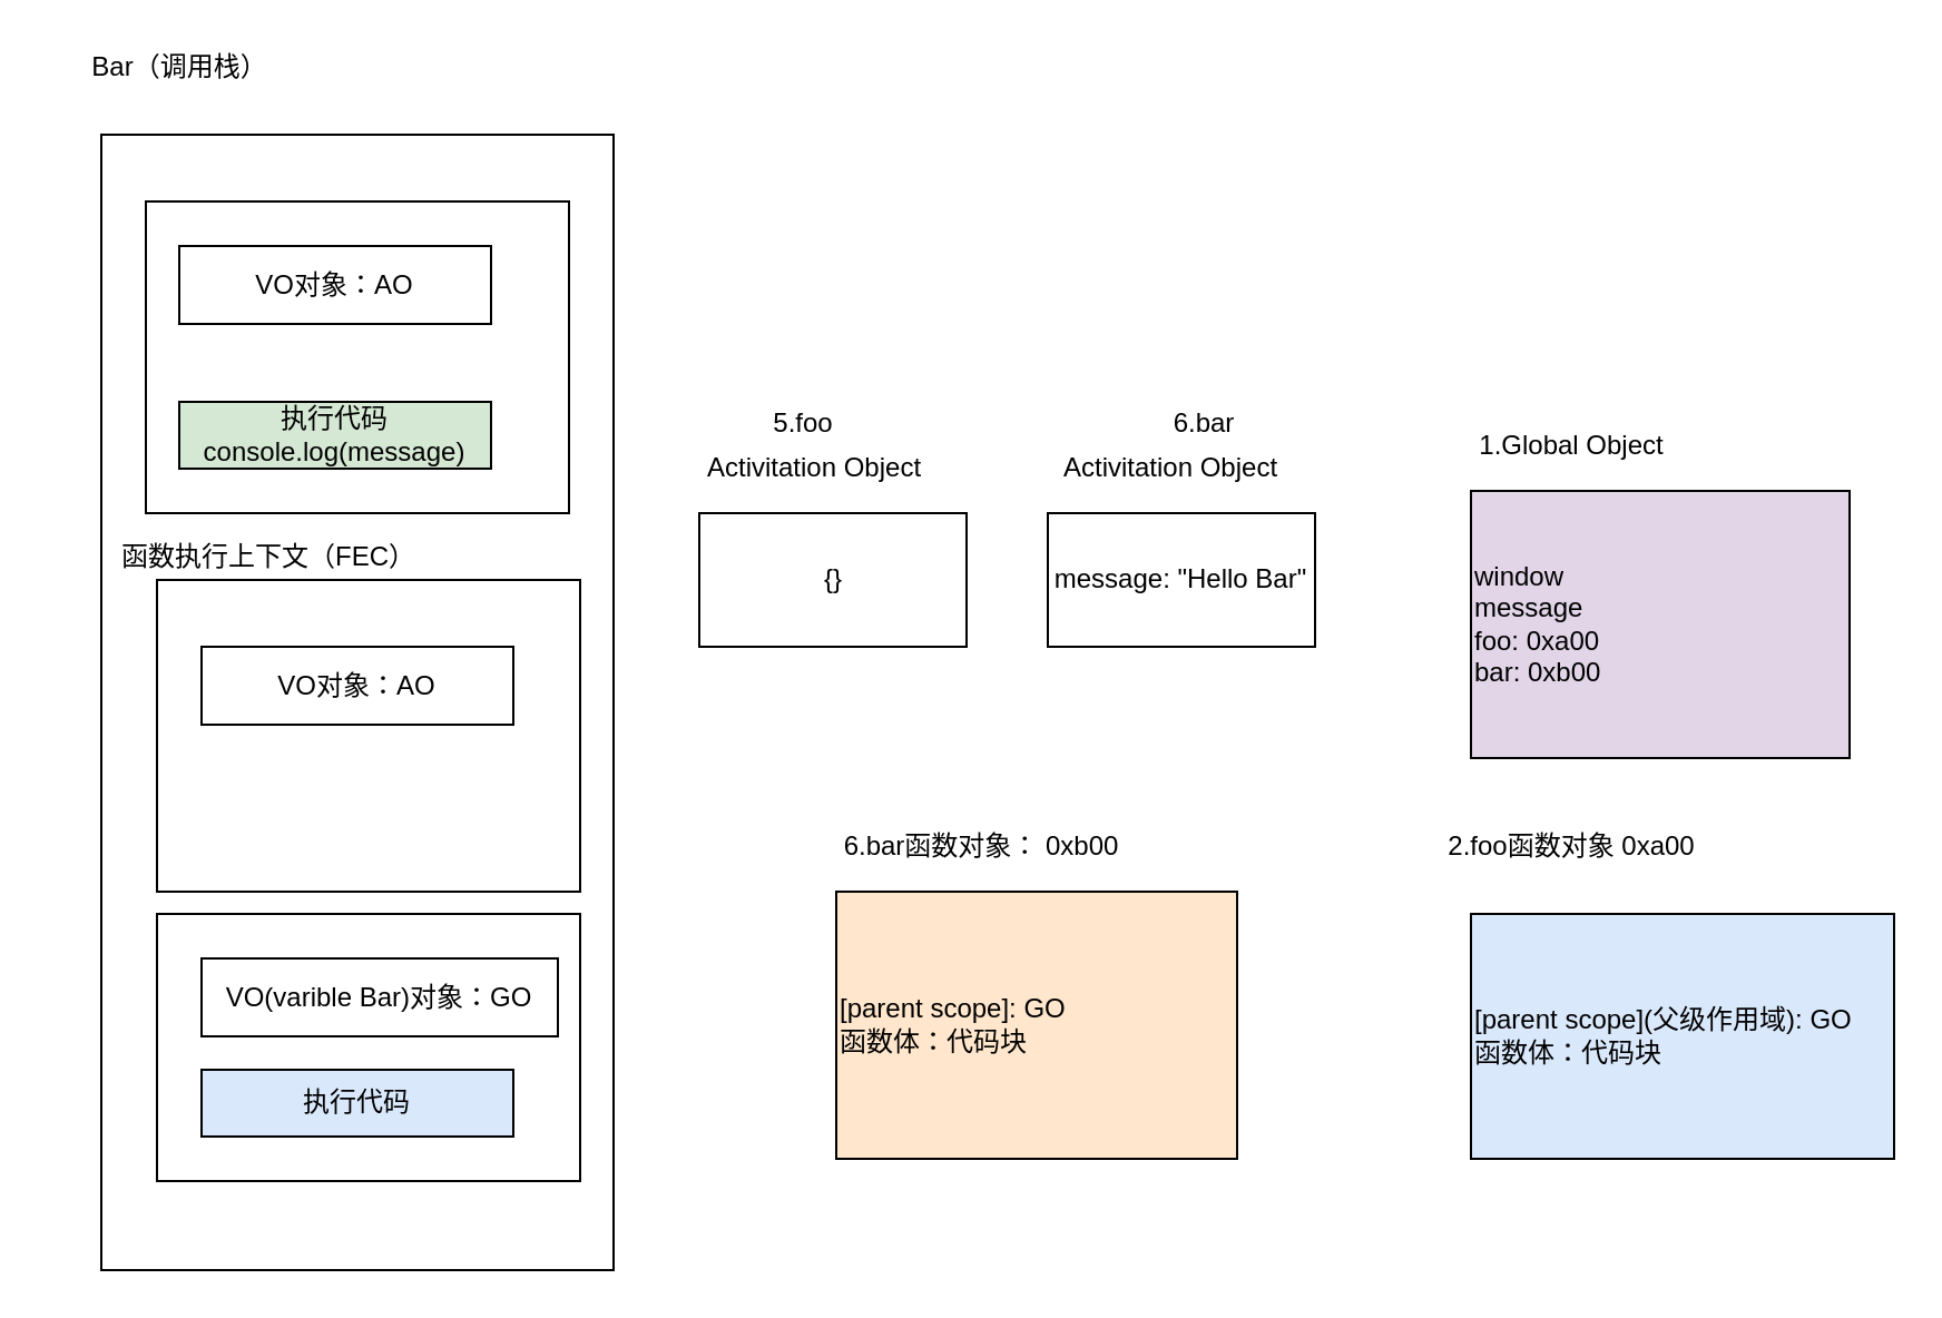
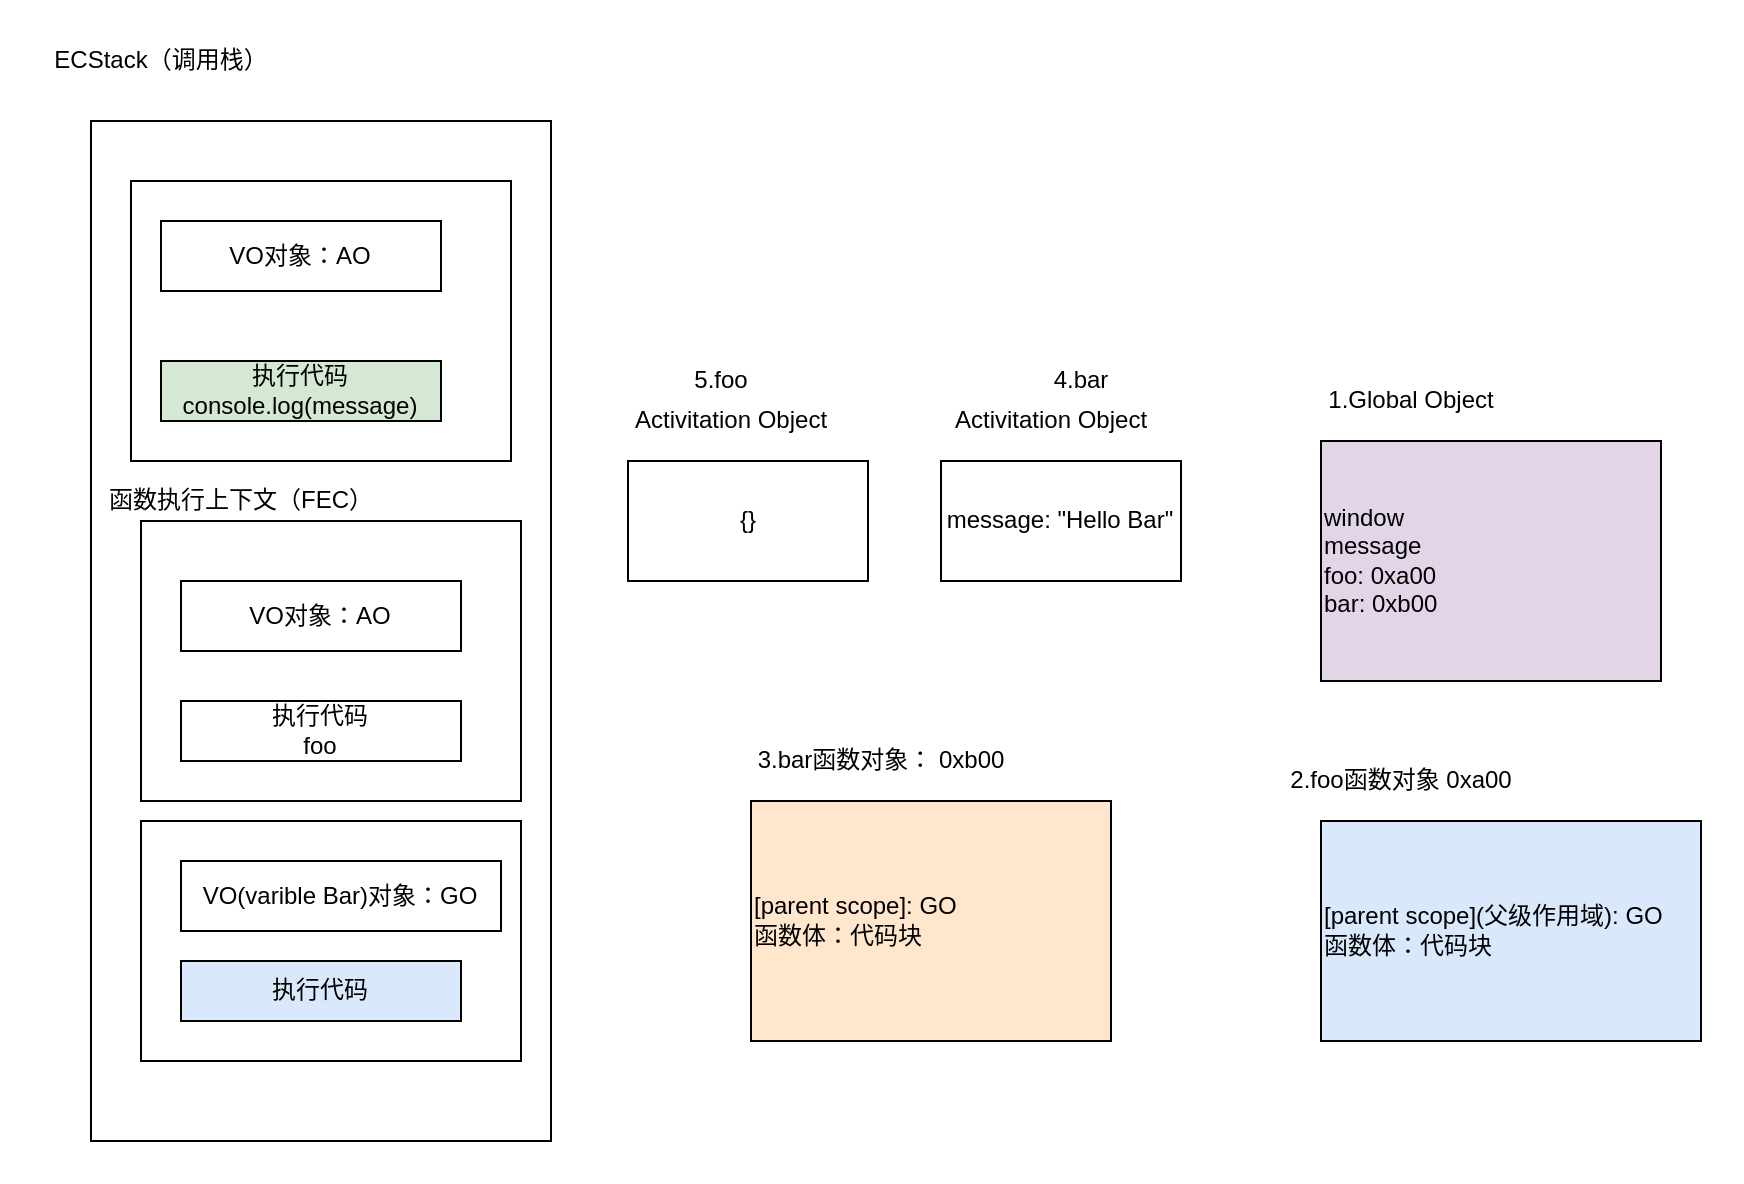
  <mxCell id="0" />
  <mxCell id="1" parent="0" />
  <mxCell id="2" value="" style="rounded=0;whiteSpace=wrap;html=1;" parent="1" vertex="1"><mxGeometry x="45" y="60" width="230" height="510" as="geometry" /></mxCell>
  <mxCell id="3" value="" style="rounded=0;whiteSpace=wrap;html=1;" parent="1" vertex="1"><mxGeometry x="70" y="410" width="190" height="120" as="geometry" /></mxCell>
- <mxCell id="4" value="Bar（调用栈）" style="text;html=1;align=center;verticalAlign=middle;resizable=0;points=[];autosize=1;strokeColor=none;fillColor=none;" parent="1" vertex="1"><mxGeometry x="20" y="20" width="120" height="20" as="geometry" /></mxCell>
+ <mxCell id="4" value="ECStack（调用栈）" style="text;html=1;align=center;verticalAlign=middle;resizable=0;points=[];autosize=1;strokeColor=none;fillColor=none;" parent="1" vertex="1"><mxGeometry x="20" y="20" width="120" height="20" as="geometry" /></mxCell>
  <mxCell id="5" value="VO(varible Bar)对象：GO" style="rounded=0;whiteSpace=wrap;html=1;" parent="1" vertex="1"><mxGeometry x="90" y="430" width="160" height="35" as="geometry" /></mxCell>
  <mxCell id="6" value="window&lt;br&gt;message&lt;br&gt;foo: 0xa00&lt;br&gt;bar: 0xb00" style="rounded=0;whiteSpace=wrap;html=1;align=left;fillColor=#e1d5e7;" parent="1" vertex="1"><mxGeometry x="660" y="220" width="170" height="120" as="geometry" /></mxCell>
  <mxCell id="7" value="1.Global Object" style="text;html=1;align=center;verticalAlign=middle;resizable=0;points=[];autosize=1;strokeColor=none;fillColor=none;" parent="1" vertex="1"><mxGeometry x="655" y="190" width="100" height="20" as="geometry" /></mxCell>
  <mxCell id="8" value="[parent scope](父级作用域): GO&lt;br&gt;函数体：代码块" style="rounded=0;whiteSpace=wrap;html=1;align=left;fillColor=#dae8fc;" parent="1" vertex="1"><mxGeometry x="660" y="410" width="190" height="110" as="geometry" /></mxCell>
- <mxCell id="9" value="2.foo函数对象 0xa00" style="text;html=1;align=center;verticalAlign=middle;resizable=0;points=[];autosize=1;strokeColor=none;fillColor=none;" parent="1" vertex="1"><mxGeometry x="640" y="370" width="130" height="20" as="geometry" /></mxCell>
+ <mxCell id="9" value="2.foo函数对象 0xa00" style="text;html=1;align=center;verticalAlign=middle;resizable=0;points=[];autosize=1;strokeColor=none;fillColor=none;" parent="1" vertex="1"><mxGeometry x="635" y="380" width="130" height="20" as="geometry" /></mxCell>
  <mxCell id="10" value="[parent scope]: GO&lt;br&gt;函数体：代码块" style="whiteSpace=wrap;html=1;align=left;fillColor=#ffe6cc;" parent="1" vertex="1"><mxGeometry x="375" y="400" width="180" height="120" as="geometry" /></mxCell>
- <mxCell id="11" value="6.bar函数对象： 0xb00" style="text;html=1;align=center;verticalAlign=middle;resizable=0;points=[];autosize=1;strokeColor=none;fillColor=none;" parent="1" vertex="1"><mxGeometry x="370" y="370" width="140" height="20" as="geometry" /></mxCell>
+ <mxCell id="11" value="3.bar函数对象： 0xb00" style="text;html=1;align=center;verticalAlign=middle;resizable=0;points=[];autosize=1;strokeColor=none;fillColor=none;" parent="1" vertex="1"><mxGeometry x="370" y="370" width="140" height="20" as="geometry" /></mxCell>
  <mxCell id="12" value="执行代码" style="rounded=0;whiteSpace=wrap;html=1;fillColor=#dae8fc;" parent="1" vertex="1"><mxGeometry x="90" y="480" width="140" height="30" as="geometry" /></mxCell>
  <mxCell id="13" value="message: &quot;Hello Bar&quot;" style="whiteSpace=wrap;html=1;" parent="1" vertex="1"><mxGeometry x="470" y="230" width="120" height="60" as="geometry" /></mxCell>
  <mxCell id="14" value="Activitation Object&lt;br&gt;" style="text;html=1;align=center;verticalAlign=middle;resizable=0;points=[];autosize=1;strokeColor=none;fillColor=none;" parent="1" vertex="1"><mxGeometry x="470" y="200" width="110" height="20" as="geometry" /></mxCell>
  <mxCell id="15" value="{}" style="whiteSpace=wrap;html=1;" parent="1" vertex="1"><mxGeometry x="313.5" y="230" width="120" height="60" as="geometry" /></mxCell>
  <mxCell id="16" value="Activitation Object&lt;br&gt;" style="text;html=1;align=center;verticalAlign=middle;resizable=0;points=[];autosize=1;strokeColor=none;fillColor=none;" parent="1" vertex="1"><mxGeometry x="310" y="200" width="110" height="20" as="geometry" /></mxCell>
  <mxCell id="17" value="" style="rounded=0;whiteSpace=wrap;html=1;" parent="1" vertex="1"><mxGeometry x="70" y="260" width="190" height="140" as="geometry" /></mxCell>
  <mxCell id="18" value="VO对象：AO" style="rounded=0;whiteSpace=wrap;html=1;" parent="1" vertex="1"><mxGeometry x="90" y="290" width="140" height="35" as="geometry" /></mxCell>
+ <mxCell id="19" value="执行代码&lt;br&gt;foo" style="rounded=0;whiteSpace=wrap;html=1;" parent="1" vertex="1"><mxGeometry x="90" y="350" width="140" height="30" as="geometry" /></mxCell>
  <mxCell id="20" value="" style="rounded=0;whiteSpace=wrap;html=1;" parent="1" vertex="1"><mxGeometry x="65" y="90" width="190" height="140" as="geometry" /></mxCell>
  <mxCell id="21" value="VO对象：AO" style="rounded=0;whiteSpace=wrap;html=1;" parent="1" vertex="1"><mxGeometry x="80" y="110" width="140" height="35" as="geometry" /></mxCell>
  <mxCell id="22" value="执行代码&lt;br&gt;console.log(message)" style="rounded=0;whiteSpace=wrap;html=1;fillColor=#d5e8d4;" parent="1" vertex="1"><mxGeometry x="80" y="180" width="140" height="30" as="geometry" /></mxCell>
  <mxCell id="23" value="函数执行上下文（FEC）" style="text;html=1;align=center;verticalAlign=middle;resizable=0;points=[];autosize=1;strokeColor=none;fillColor=none;" parent="1" vertex="1"><mxGeometry x="45" y="240" width="150" height="20" as="geometry" /></mxCell>
  <mxCell id="24" value="5.foo" style="text;html=1;align=center;verticalAlign=middle;resizable=0;points=[];autosize=1;strokeColor=none;fillColor=none;" parent="1" vertex="1"><mxGeometry x="340" y="180" width="40" height="20" as="geometry" /></mxCell>
- <mxCell id="25" value="6.bar" style="text;html=1;align=center;verticalAlign=middle;resizable=0;points=[];autosize=1;strokeColor=none;fillColor=none;" parent="1" vertex="1"><mxGeometry x="520" y="180" width="40" height="20" as="geometry" /></mxCell>
+ <mxCell id="25" value="4.bar" style="text;html=1;align=center;verticalAlign=middle;resizable=0;points=[];autosize=1;strokeColor=none;fillColor=none;" parent="1" vertex="1"><mxGeometry x="520" y="180" width="40" height="20" as="geometry" /></mxCell>
